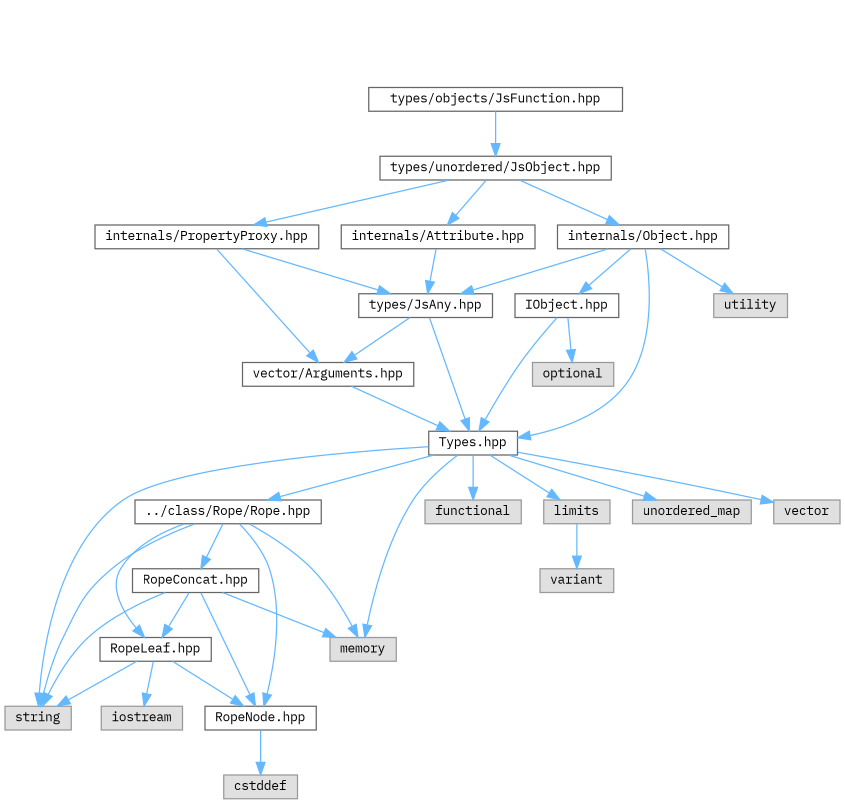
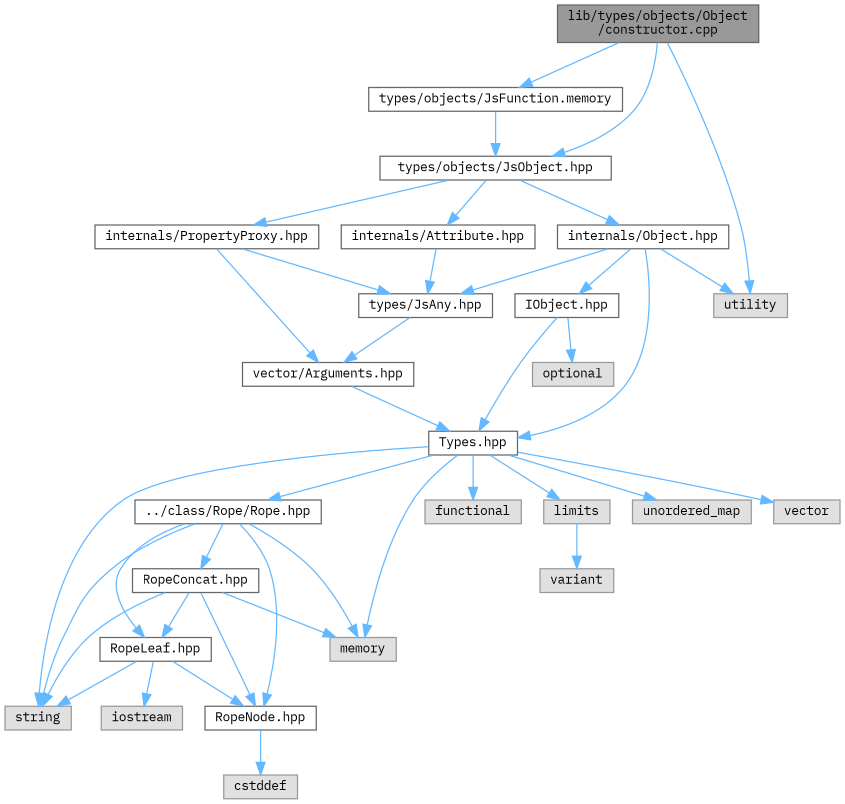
  digraph {
    fontname="IBM Plex Mono"
    node [color=grey40 fillcolor=white fontname="IBM Plex Mono" fontsize=10 shape=box style=filled]
    edge [color=steelblue1 fontname="IBM Plex Mono" fontsize=10 labelfontname=Helvetica labelfontsize=10 style=solid]
-   n2 [height=0.2 label="types/objects/JsFunction.hpp" width=0.4]
-   n3 [height=0.2 label="types/unordered/JsObject.hpp" width=0.4]
+   n1 [color=gray40 fillcolor=grey60 fontcolor=black height=0.2 label="lib/types/objects/Object\l/constructor.cpp" width=0.4]
+   n2 [height=0.2 label="types/objects/JsFunction.memory" width=0.4]
+   n3 [height=0.2 label="types/objects/JsObject.hpp" width=0.4]
    n4 [color=grey60 fillcolor="#E0E0E0" height=0.2 label=utility width=0.4]
    n5 [height=0.2 label="internals/Attribute.hpp" width=0.4]
    n6 [height=0.2 label="internals/Object.hpp" width=0.4]
    n7 [height=0.2 label="internals/PropertyProxy.hpp" width=0.4]
    n8 [height=0.2 label="types/JsAny.hpp" width=0.4]
    n9 [height=0.2 label="Types.hpp" width=0.4]
    n10 [height=0.2 label="IObject.hpp" width=0.4]
    n11 [height=0.2 label="vector/Arguments.hpp" width=0.4]
    n12 [height=0.2 label="../class/Rope/Rope.hpp" width=0.4]
    n13 [color=grey60 fillcolor="#E0E0E0" height=0.2 label=string width=0.4]
    n14 [color=grey60 fillcolor="#E0E0E0" height=0.2 label=memory width=0.4]
    n15 [color=grey60 fillcolor="#E0E0E0" height=0.2 label=functional width=0.4]
    n16 [color=grey60 fillcolor="#E0E0E0" height=0.2 label=limits width=0.4]
    n17 [color=grey60 fillcolor="#E0E0E0" height=0.2 label=unordered_map width=0.4]
    n18 [color=grey60 fillcolor="#E0E0E0" height=0.2 label=vector width=0.4]
    n19 [height=0.2 label="RopeConcat.hpp" width=0.4]
    n20 [height=0.2 label="RopeLeaf.hpp" width=0.4]
    n21 [height=0.2 label="RopeNode.hpp" width=0.4]
    n22 [color=grey60 fillcolor="#E0E0E0" height=0.2 label=variant width=0.4]
    n23 [color=grey60 fillcolor="#E0E0E0" height=0.2 label=iostream width=0.4]
    n24 [color=grey60 fillcolor="#E0E0E0" height=0.2 label=cstddef width=0.4]
    n25 [color=grey60 fillcolor="#E0E0E0" height=0.2 label=optional width=0.4]
+   n1 -> n2
+   n1 -> n3
+   n1 -> n4
    n2 -> n3
    n3 -> n5
    n3 -> n6
    n3 -> n7
    n5 -> n8
    n6 -> n4
    n6 -> n8
    n6 -> n9
    n6 -> n10
    n7 -> n8
    n7 -> n11
-   n8 -> n9
    n8 -> n11
    n9 -> n12
    n9 -> n13
    n9 -> n14
    n9 -> n15
    n9 -> n16
    n9 -> n17
    n9 -> n18
    n10 -> n9
    n10 -> n25
    n11 -> n9
    n12 -> n13
    n12 -> n14
    n12 -> n19
    n12 -> n20
    n12 -> n21
    n16 -> n22
    n19 -> n13
    n19 -> n14
    n19 -> n20
    n19 -> n21
    n20 -> n13
    n20 -> n21
    n20 -> n23
    n21 -> n24
  }
